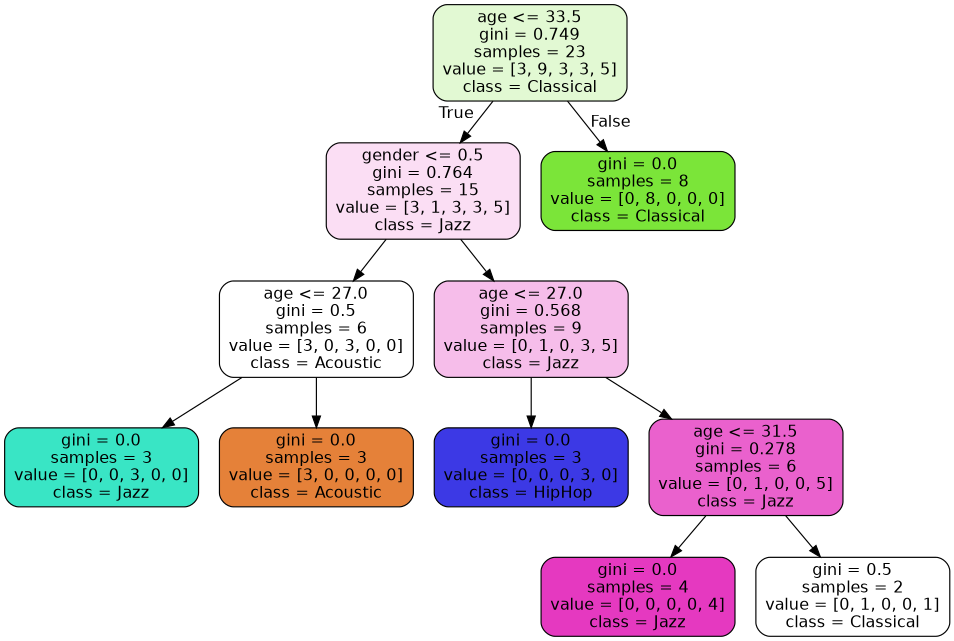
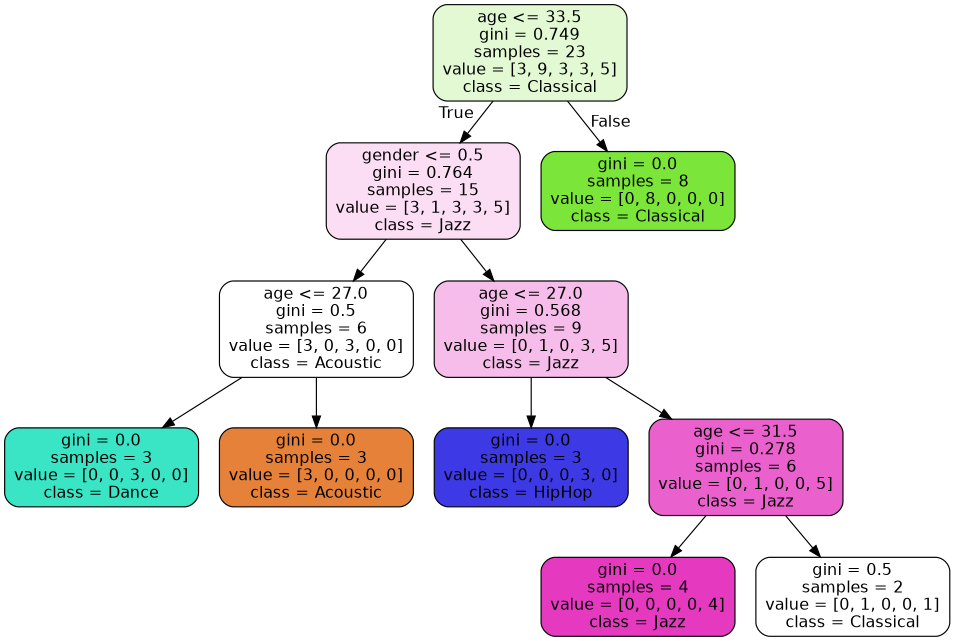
  digraph {
    node [color=black fillcolor="#ffffff" fontname=helvetica shape=box style="filled, rounded"]
    edge [fontname=helvetica]
    n1 [fillcolor="#e2f9d3" label="age <= 33.5\ngini = 0.749\nsamples = 23\nvalue = [3, 9, 3, 3, 5]\nclass = Classical"]
    n2 [fillcolor="#fbdef4" label="gender <= 0.5\ngini = 0.764\nsamples = 15\nvalue = [3, 1, 3, 3, 5]\nclass = Jazz"]
    n3 [fillcolor="#7be539" label="gini = 0.0\nsamples = 8\nvalue = [0, 8, 0, 0, 0]\nclass = Classical"]
    n4 [label="age <= 27.0\ngini = 0.5\nsamples = 6\nvalue = [3, 0, 3, 0, 0]\nclass = Acoustic"]
    n5 [fillcolor="#f6bdea" label="age <= 27.0\ngini = 0.568\nsamples = 9\nvalue = [0, 1, 0, 3, 5]\nclass = Jazz"]
-   n6 [fillcolor="#39e5c5" label="gini = 0.0\nsamples = 3\nvalue = [0, 0, 3, 0, 0]\nclass = Jazz"]
+   n6 [fillcolor="#39e5c5" label="gini = 0.0\nsamples = 3\nvalue = [0, 0, 3, 0, 0]\nclass = Dance"]
    n7 [fillcolor="#e58139" label="gini = 0.0\nsamples = 3\nvalue = [3, 0, 0, 0, 0]\nclass = Acoustic"]
    n8 [fillcolor="#3c39e5" label="gini = 0.0\nsamples = 3\nvalue = [0, 0, 0, 3, 0]\nclass = HipHop"]
    n9 [fillcolor="#ea61cd" label="age <= 31.5\ngini = 0.278\nsamples = 6\nvalue = [0, 1, 0, 0, 5]\nclass = Jazz"]
    n10 [fillcolor="#e539c0" label="gini = 0.0\nsamples = 4\nvalue = [0, 0, 0, 0, 4]\nclass = Jazz"]
    n11 [label="gini = 0.5\nsamples = 2\nvalue = [0, 1, 0, 0, 1]\nclass = Classical"]
    n1 -> n2 [headlabel=True labelangle=45 labeldistance=2.5]
    n1 -> n3 [headlabel=False labelangle=-45 labeldistance=2.5]
    n2 -> n4
    n2 -> n5
    n4 -> n6
    n4 -> n7
    n5 -> n8
    n5 -> n9
    n9 -> n10
    n9 -> n11
  }
